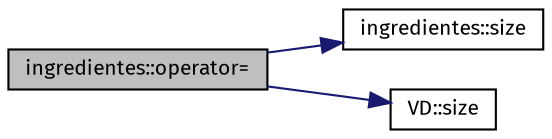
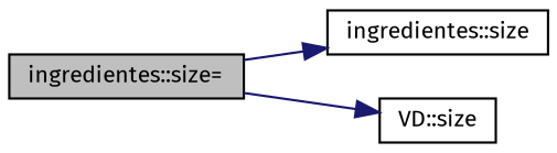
  digraph {
    fontname="Fira Sans"
    rankdir=LR
    node [color=black fillcolor=white fontname="Fira Sans" fontsize=10 shape=record style=filled]
    edge [color=midnightblue fontname="Fira Sans" fontsize=10 labelfontname=Helvetica labelfontsize=10 style=solid]
-   n1 [fillcolor=grey75 fontcolor=black height=0.2 label="ingredientes::operator=" width=0.4]
+   n1 [fillcolor=grey75 fontcolor=black height=0.2 label="ingredientes::size=" width=0.4]
    n2 [height=0.2 label="ingredientes::size" width=0.4]
    n3 [height=0.2 label="VD::size" width=0.4]
    n1 -> n2
    n1 -> n3
  }
